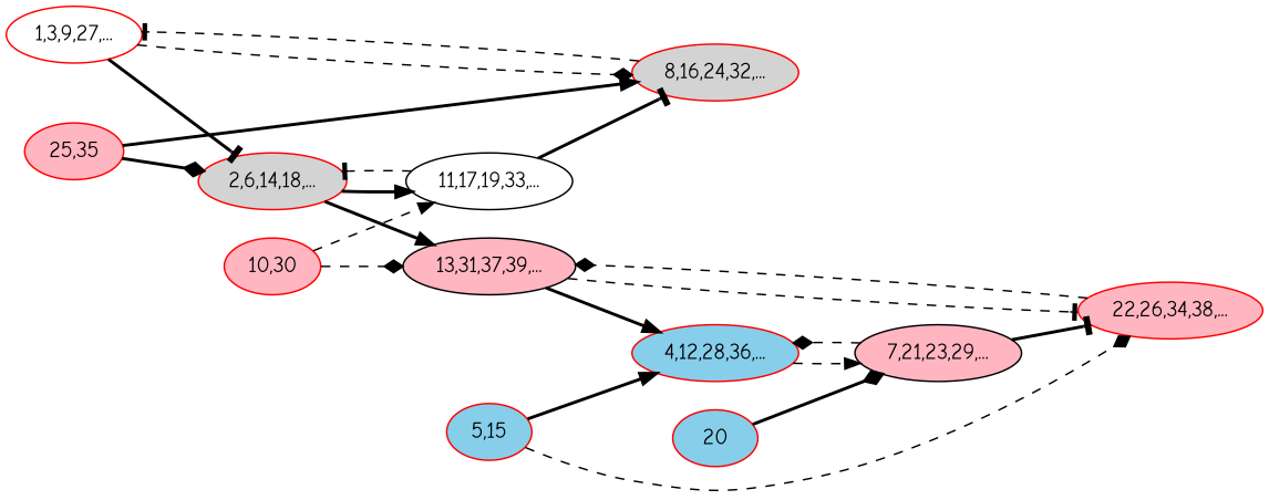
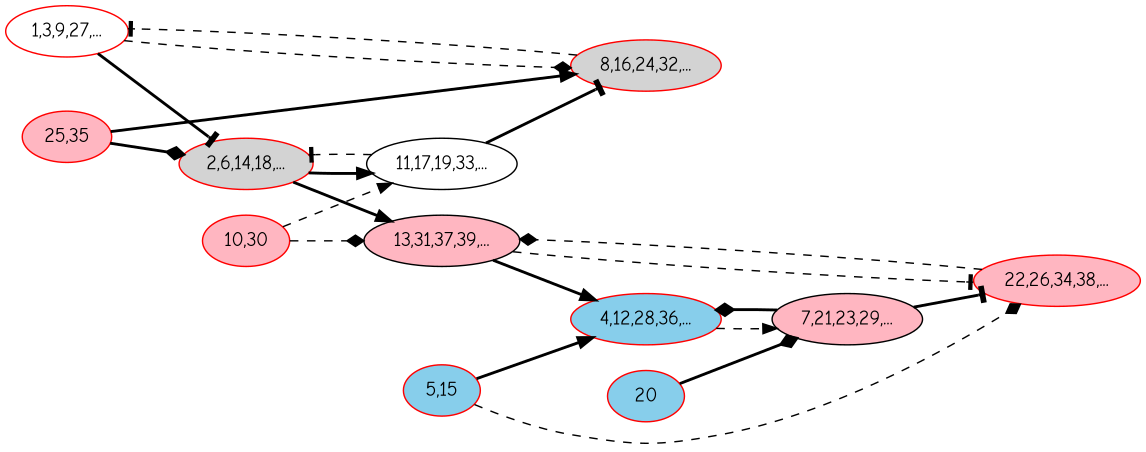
  digraph {
    fontname="Comic Neue"
    rankdir=LR
    node [bgcolor=red color=red fillcolor=lightpink fontname="Comic Neue" style=filled]
    edge [arrowhead=diamond fontname="Comic Neue" style=bold]
    n1 [bgcolor=lightgrey fillcolor=white label="1,3,9,27,..."]
    n2 [fillcolor=lightgrey label="2,6,14,18,..."]
    n3 [fillcolor=lightgrey label="8,16,24,32,..."]
    n4 [bgcolor=lightgrey color=black fillcolor=white label="11,17,19,33,..."]
    n5 [bgcolor=lightgrey color=black label="13,31,37,39,..."]
    n6 [fillcolor=skyblue label="4,12,28,36,..."]
    n7 [label="22,26,34,38,..."]
    n8 [bgcolor=lightgrey color=black label="7,21,23,29,..."]
    n9 [fillcolor=skyblue label="5,15"]
    n10 [label="10,30"]
    n11 [fillcolor=skyblue label=20]
    n12 [label="25,35"]
    n1 -> n2 [arrowhead=tee]
    n1 -> n3 [style=dashed]
    n2 -> n4 [arrowhead=normal]
    n2 -> n5 [arrowhead=normal]
    n3 -> n1 [arrowhead=tee style=dashed]
    n4 -> n2 [arrowhead=tee style=dashed]
    n4 -> n3 [arrowhead=tee]
    n5 -> n6 [arrowhead=normal]
    n5 -> n7 [arrowhead=tee style=dashed]
    n6 -> n8 [arrowhead=normal style=dashed]
    n7 -> n5 [style=dashed]
-   n8 -> n6 [style=dashed]
+   n8 -> n6
    n8 -> n7 [arrowhead=tee]
    n9 -> n6 [arrowhead=normal]
    n9 -> n7 [style=dashed]
    n10 -> n4 [arrowhead=normal style=dashed]
    n10 -> n5 [style=dashed]
    n11 -> n8
    n12 -> n2
    n12 -> n3 [arrowhead=normal]
  }
